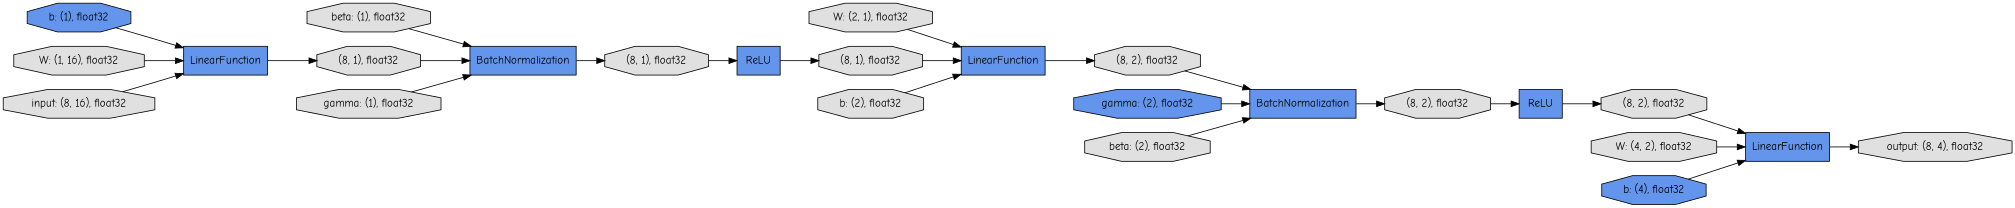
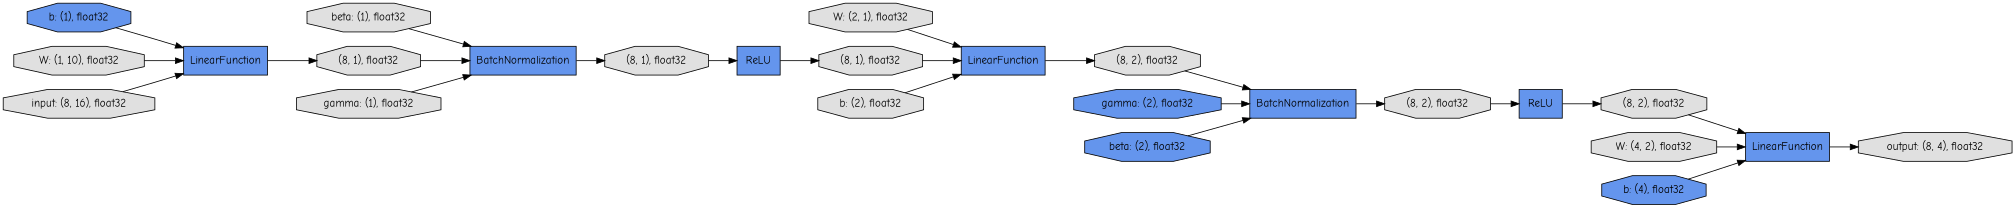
  digraph {
    fontname="Comic Neue"
    rankdir=LR
    node [fillcolor="#E0E0E0" fontname="Comic Neue" shape=octagon style=filled]
    edge [fontname="Comic Neue"]
    n1 [fillcolor="#6495ED" label=LinearFunction shape=record]
    n2 [label="output: (8, 4), float32"]
    n3 [label="beta: (1), float32"]
    n4 [fillcolor="#6495ED" label=BatchNormalization shape=record]
    n5 [label="(8, 1), float32"]
    n6 [fillcolor="#6495ED" label=LinearFunction shape=record]
    n7 [label="(8, 1), float32"]
    n8 [fillcolor="#6495ED" label=ReLU shape=record]
    n9 [label="W: (2, 1), float32"]
    n10 [fillcolor="#6495ED" label=LinearFunction shape=record]
    n11 [label="(8, 2), float32"]
    n12 [label="(8, 1), float32"]
    n13 [label="b: (2), float32"]
    n14 [fillcolor="#6495ED" label="b: (1), float32"]
    n15 [fillcolor="#6495ED" label="gamma: (2), float32"]
    n16 [fillcolor="#6495ED" label=BatchNormalization shape=record]
    n17 [label="(8, 2), float32"]
    n18 [fillcolor="#6495ED" label=ReLU shape=record]
-   n19 [label="beta: (2), float32"]
+   n19 [fillcolor="#6495ED" label="beta: (2), float32"]
    n20 [label="(8, 2), float32"]
-   n21 [label="W: (1, 16), float32"]
+   n21 [label="W: (1, 10), float32"]
    n22 [label="W: (4, 2), float32"]
    n23 [label="input: (8, 16), float32"]
    n24 [fillcolor="#6495ED" label="b: (4), float32"]
    n25 [label="gamma: (1), float32"]
    n1 -> n2
    n3 -> n4
    n4 -> n5
    n5 -> n8
    n6 -> n7
    n7 -> n4
    n8 -> n12
    n9 -> n10
    n10 -> n11
    n11 -> n16
    n12 -> n10
    n13 -> n10
    n14 -> n6
    n15 -> n16
    n16 -> n17
    n17 -> n18
    n18 -> n20
    n19 -> n16
    n20 -> n1
    n21 -> n6
    n22 -> n1
    n23 -> n6
    n24 -> n1
    n25 -> n4
  }
